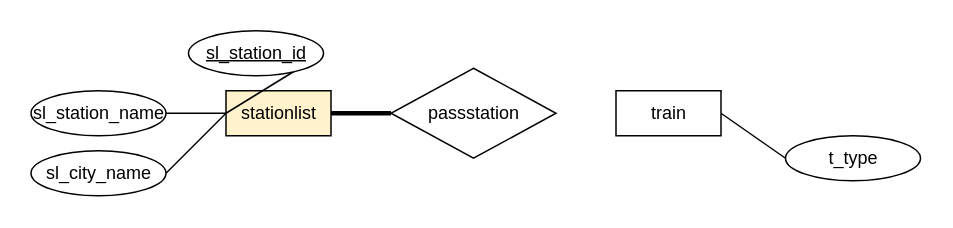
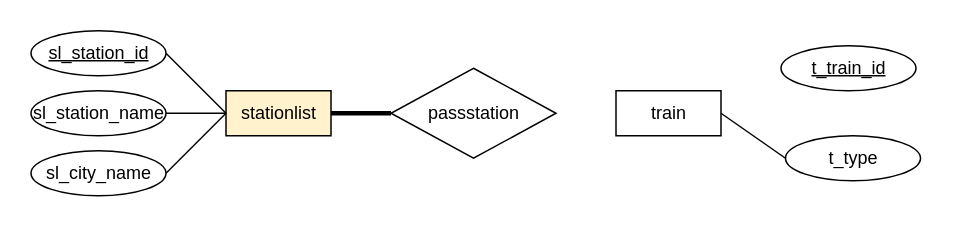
  <mxCell id="0" />
  <mxCell id="1" parent="0" />
  <mxCell id="2" value="stationlist" style="html=1;dashed=0;whitespace=wrap;fillColor=#fff2cc;" parent="1" vertex="1"><mxGeometry x="150" y="60" width="70" height="30" as="geometry" /></mxCell>
  <mxCell id="3" style="edgeStyle=none;rounded=0;orthogonalLoop=1;jettySize=auto;html=1;exitX=1;exitY=0.5;exitDx=0;exitDy=0;entryX=0;entryY=0.5;entryDx=0;entryDy=0;endArrow=none;endFill=0;" parent="1" source="4" target="2" edge="1"><mxGeometry relative="1" as="geometry" /></mxCell>
- <mxCell id="4" value="&lt;u&gt;sl_station_id&lt;/u&gt;" style="shape=ellipse;html=1;dashed=0;whitespace=wrap;perimeter=ellipsePerimeter;" parent="1" vertex="1"><mxGeometry x="125" y="20" width="90" height="30" as="geometry" /></mxCell>
+ <mxCell id="4" value="&lt;u&gt;sl_station_id&lt;/u&gt;" style="shape=ellipse;html=1;dashed=0;whitespace=wrap;perimeter=ellipsePerimeter;" parent="1" vertex="1"><mxGeometry x="20" y="20" width="90" height="30" as="geometry" /></mxCell>
  <mxCell id="5" style="edgeStyle=none;rounded=0;orthogonalLoop=1;jettySize=auto;html=1;exitX=1;exitY=0.5;exitDx=0;exitDy=0;endArrow=none;endFill=0;" parent="1" source="6" edge="1"><mxGeometry relative="1" as="geometry"><mxPoint x="150" y="74.944" as="targetPoint" /></mxGeometry></mxCell>
  <mxCell id="6" value="sl_station_name" style="shape=ellipse;html=1;dashed=0;whitespace=wrap;perimeter=ellipsePerimeter;" parent="1" vertex="1"><mxGeometry x="20" y="60" width="90" height="30" as="geometry" /></mxCell>
  <mxCell id="7" style="edgeStyle=none;rounded=0;orthogonalLoop=1;jettySize=auto;html=1;exitX=1;exitY=0.5;exitDx=0;exitDy=0;entryX=0;entryY=0.5;entryDx=0;entryDy=0;endArrow=none;endFill=0;" parent="1" source="8" target="2" edge="1"><mxGeometry relative="1" as="geometry" /></mxCell>
  <mxCell id="8" value="sl_city_name" style="shape=ellipse;html=1;dashed=0;whitespace=wrap;perimeter=ellipsePerimeter;" parent="1" vertex="1"><mxGeometry x="20" y="100" width="90" height="30" as="geometry" /></mxCell>
  <mxCell id="9" style="edgeStyle=none;rounded=0;orthogonalLoop=1;jettySize=auto;html=1;exitX=0;exitY=0.5;exitDx=0;exitDy=0;entryX=1;entryY=0.5;entryDx=0;entryDy=0;endArrow=none;endFill=0;strokeWidth=3;" parent="1" source="10" target="2" edge="1"><mxGeometry relative="1" as="geometry" /></mxCell>
  <mxCell id="10" value="passstation" style="shape=rhombus;html=1;dashed=0;whitespace=wrap;perimeter=rhombusPerimeter;" parent="1" vertex="1"><mxGeometry x="260" y="45" width="110" height="60" as="geometry" /></mxCell>
+ <mxCell id="11" value="&lt;u&gt;t_train_id&lt;/u&gt;" style="shape=ellipse;html=1;dashed=0;whitespace=wrap;perimeter=ellipsePerimeter;" parent="1" vertex="1"><mxGeometry x="520" y="30" width="90" height="30" as="geometry" /></mxCell>
  <mxCell id="12" style="edgeStyle=none;rounded=0;orthogonalLoop=1;jettySize=auto;html=1;exitX=0;exitY=0.5;exitDx=0;exitDy=0;entryX=1;entryY=0.5;entryDx=0;entryDy=0;endArrow=none;endFill=0;" parent="1" source="13" target="14" edge="1"><mxGeometry relative="1" as="geometry" /></mxCell>
  <mxCell id="13" value="t_type" style="shape=ellipse;html=1;dashed=0;whitespace=wrap;perimeter=ellipsePerimeter;" parent="1" vertex="1"><mxGeometry x="523" y="90" width="90" height="30" as="geometry" /></mxCell>
  <mxCell id="14" value="train" style="html=1;dashed=0;whitespace=wrap;" parent="1" vertex="1"><mxGeometry x="410" y="60" width="70" height="30" as="geometry" /></mxCell>
